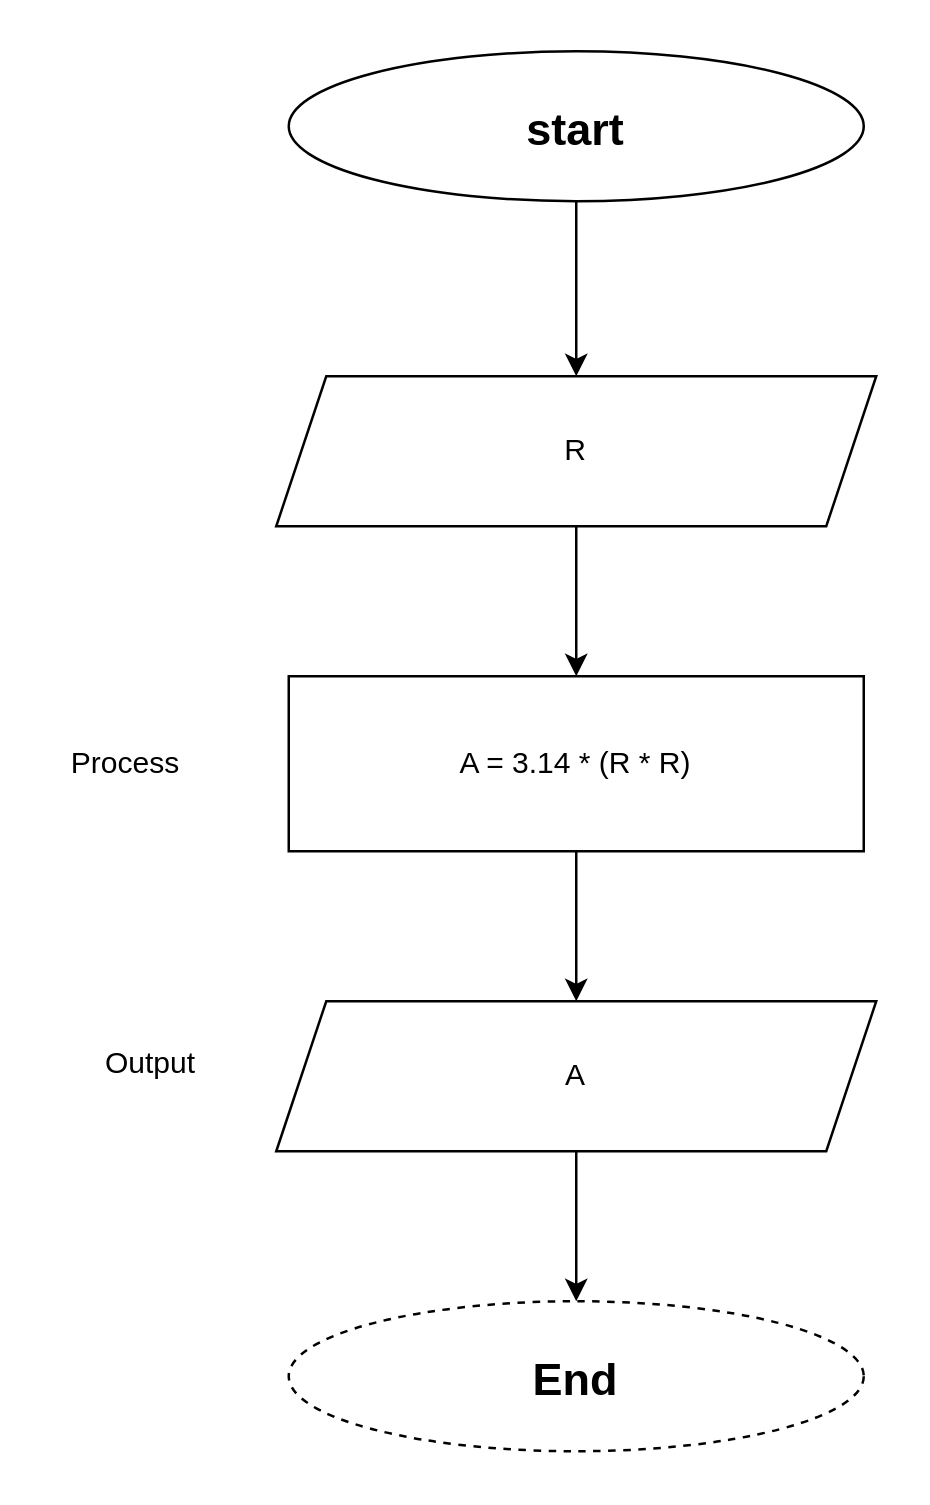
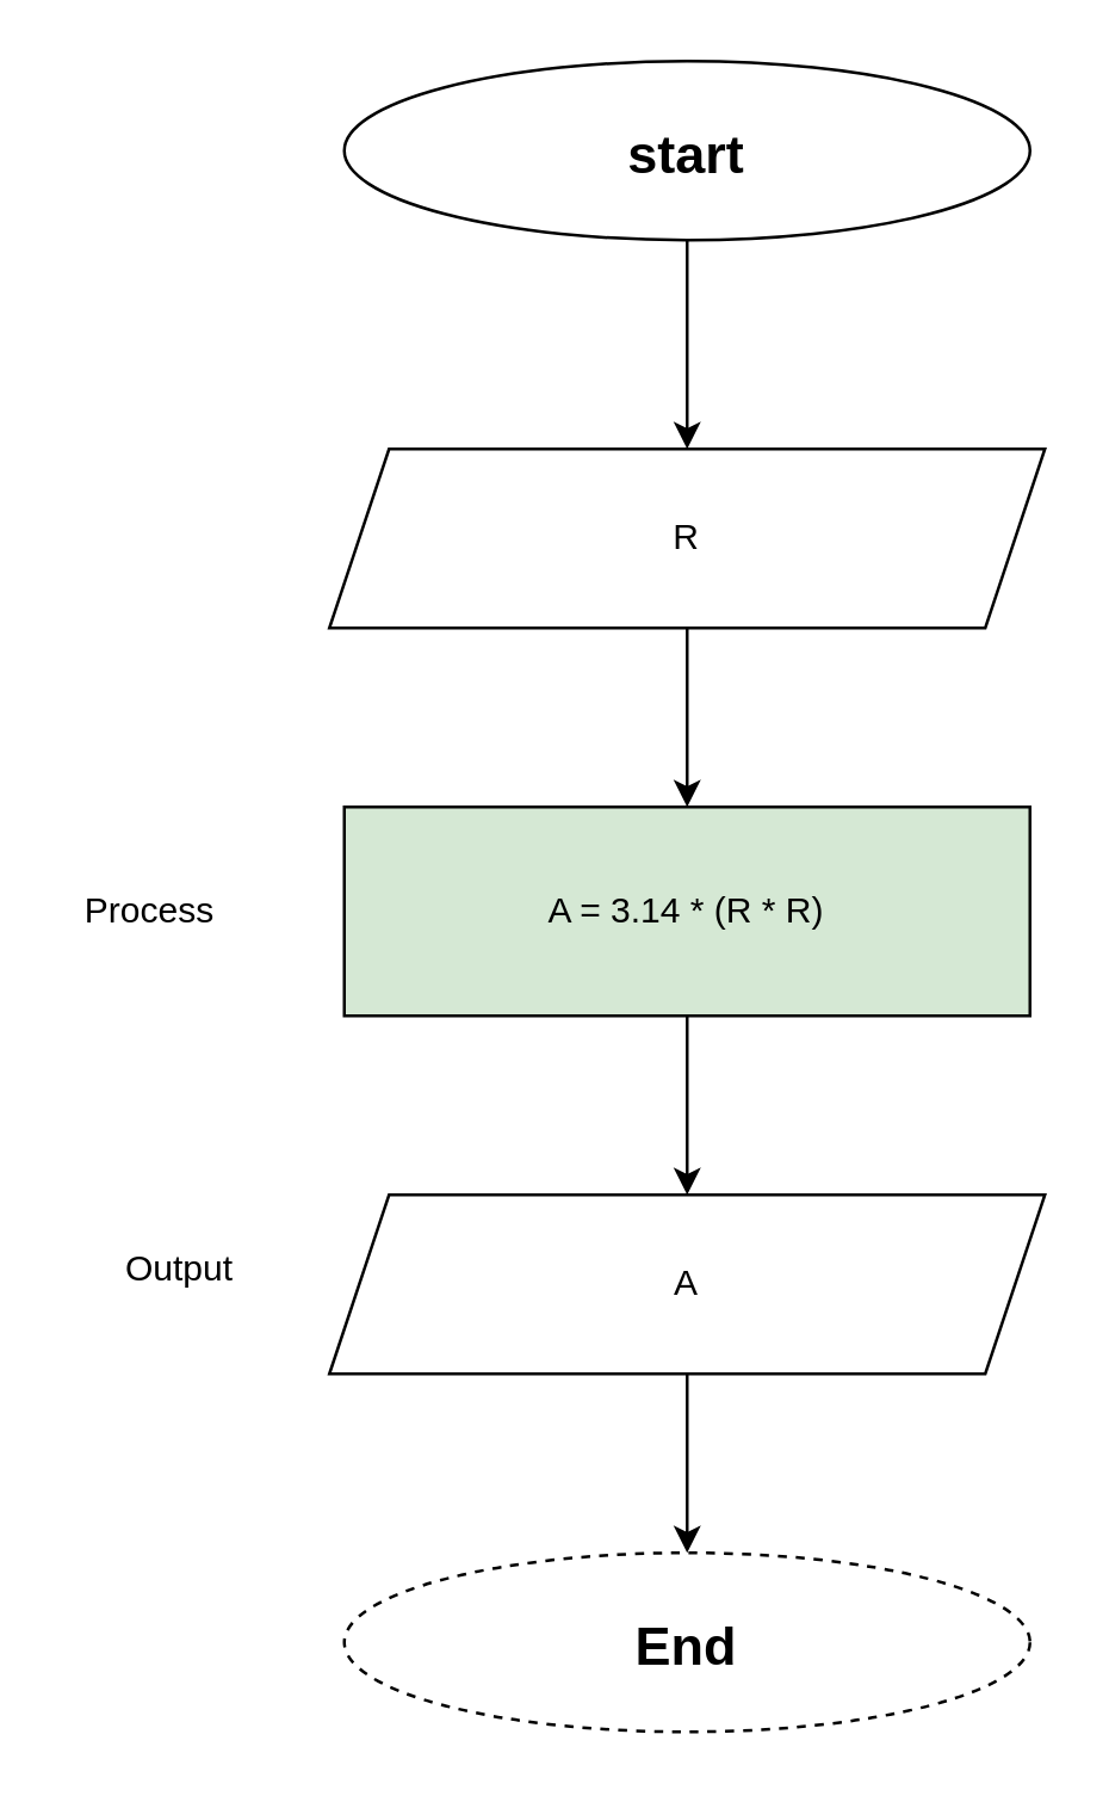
  <mxCell id="0" />
  <mxCell id="1" parent="0" />
  <mxCell id="2" value="" style="edgeStyle=orthogonalEdgeStyle;rounded=0;orthogonalLoop=1;jettySize=auto;html=1;" edge="1" parent="1" source="3" target="6"><mxGeometry relative="1" as="geometry" /></mxCell>
  <mxCell id="3" value="&lt;h1&gt;&lt;font style=&quot;font-size: 18px;&quot;&gt;start&lt;/font&gt;&lt;/h1&gt;" style="ellipse;whiteSpace=wrap;html=1;" vertex="1" parent="1"><mxGeometry x="115" y="20" width="230" height="60" as="geometry" /></mxCell>
  <mxCell id="4" style="edgeStyle=orthogonalEdgeStyle;rounded=0;orthogonalLoop=1;jettySize=auto;html=1;exitX=0.5;exitY=1;exitDx=0;exitDy=0;" edge="1" parent="1" source="3" target="3"><mxGeometry relative="1" as="geometry" /></mxCell>
  <mxCell id="5" value="" style="edgeStyle=orthogonalEdgeStyle;rounded=0;orthogonalLoop=1;jettySize=auto;html=1;" edge="1" parent="1" source="6" target="8"><mxGeometry relative="1" as="geometry" /></mxCell>
  <mxCell id="6" value="R" style="shape=parallelogram;perimeter=parallelogramPerimeter;whiteSpace=wrap;html=1;fixedSize=1;" vertex="1" parent="1"><mxGeometry x="110" y="150" width="240" height="60" as="geometry" /></mxCell>
  <mxCell id="7" value="" style="edgeStyle=orthogonalEdgeStyle;rounded=0;orthogonalLoop=1;jettySize=auto;html=1;" edge="1" parent="1" source="8" target="12"><mxGeometry relative="1" as="geometry" /></mxCell>
- <mxCell id="8" value="A = 3.14 * (R * R)" style="rounded=0;whiteSpace=wrap;html=1;" vertex="1" parent="1"><mxGeometry x="115" y="270" width="230" height="70" as="geometry" /></mxCell>
+ <mxCell id="8" value="A = 3.14 * (R * R)" style="rounded=0;whiteSpace=wrap;html=1;fillColor=#d5e8d4;" vertex="1" parent="1"><mxGeometry x="115" y="270" width="230" height="70" as="geometry" /></mxCell>
  <mxCell id="9" value="&lt;div&gt;Process&lt;/div&gt;" style="text;html=1;align=center;verticalAlign=middle;whiteSpace=wrap;rounded=0;" vertex="1" parent="1"><mxGeometry x="20" y="290" width="60" height="30" as="geometry" /></mxCell>
  <mxCell id="10" value="&lt;h1&gt;&lt;font style=&quot;font-size: 18px;&quot;&gt;End&lt;/font&gt;&lt;/h1&gt;" style="ellipse;whiteSpace=wrap;html=1;dashed=1;" vertex="1" parent="1"><mxGeometry x="115" y="520" width="230" height="60" as="geometry" /></mxCell>
  <mxCell id="11" value="" style="edgeStyle=orthogonalEdgeStyle;rounded=0;orthogonalLoop=1;jettySize=auto;html=1;" edge="1" parent="1" source="12" target="10"><mxGeometry relative="1" as="geometry" /></mxCell>
  <mxCell id="12" value="A" style="shape=parallelogram;perimeter=parallelogramPerimeter;whiteSpace=wrap;html=1;fixedSize=1;" vertex="1" parent="1"><mxGeometry x="110" y="400" width="240" height="60" as="geometry" /></mxCell>
  <mxCell id="13" value="Output" style="text;html=1;align=center;verticalAlign=middle;whiteSpace=wrap;rounded=0;" vertex="1" parent="1"><mxGeometry x="30" y="410" width="60" height="30" as="geometry" /></mxCell>
